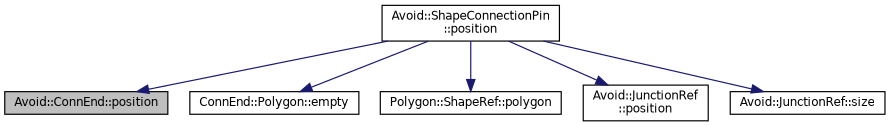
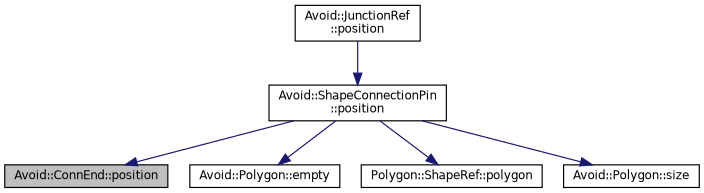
  digraph {
    rankdir=TB
    node [color=black fillcolor=white fontname=Helvetica fontsize=10 shape=record style=filled]
    edge [color=midnightblue fontname=Helvetica fontsize=10 labelfontname=Helvetica labelfontsize=10 style=solid]
    n1 [fillcolor=grey75 fontcolor=black height=0.2 label="Avoid::ConnEnd::position" width=0.4]
    n2 [height=0.2 label="Avoid::ShapeConnectionPin\l::position" width=0.4]
-   n3 [height=0.2 label="ConnEnd::Polygon::empty" width=0.4]
+   n3 [height=0.2 label="Avoid::Polygon::empty" width=0.4]
    n4 [height=0.2 label="Polygon::ShapeRef::polygon" width=0.4]
    n5 [height=0.2 label="Avoid::JunctionRef\l::position" width=0.4]
-   n6 [height=0.2 label="Avoid::JunctionRef::size" width=0.4]
+   n6 [height=0.2 label="Avoid::Polygon::size" width=0.4]
    n2 -> n1
    n2 -> n3
    n2 -> n4
-   n2 -> n5
+   n5 -> n2
    n2 -> n6
  }
